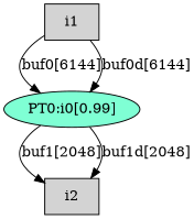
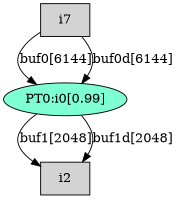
  digraph {
    node [fillcolor=lightgrey style=filled shape=box]
    "PT0:i0[0.99]" [fillcolor=aquamarine shape=""]
    i2
-   i1
+   i1 [label=i7]
    "PT0:i0[0.99]" -> i2 [label="buf1[2048]"]
    "PT0:i0[0.99]" -> i2 [label="buf1d[2048]"]
    i1 -> "PT0:i0[0.99]" [label="buf0[6144]"]
    i1 -> "PT0:i0[0.99]" [label="buf0d[6144]"]
  }
